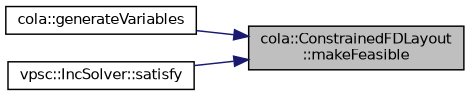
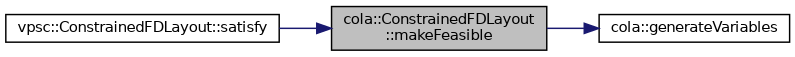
  digraph {
    rankdir=LR
    node [color=black fillcolor=white fontname=Helvetica fontsize=10 shape=record style=filled]
    edge [color=midnightblue fontname=Helvetica fontsize=10 labelfontname=Helvetica labelfontsize=10 style=solid]
    n1 [fillcolor=grey75 fontcolor=black height=0.2 label="cola::ConstrainedFDLayout\l::makeFeasible" width=0.4]
    n2 [height=0.2 label="cola::generateVariables" width=0.4]
-   n3 [height=0.2 label="vpsc::IncSolver::satisfy" width=0.4]
-   n2 -> n1
+   n3 [height=0.2 label="vpsc::ConstrainedFDLayout::satisfy" width=0.4]
+   n1 -> n2
    n3 -> n1
  }
